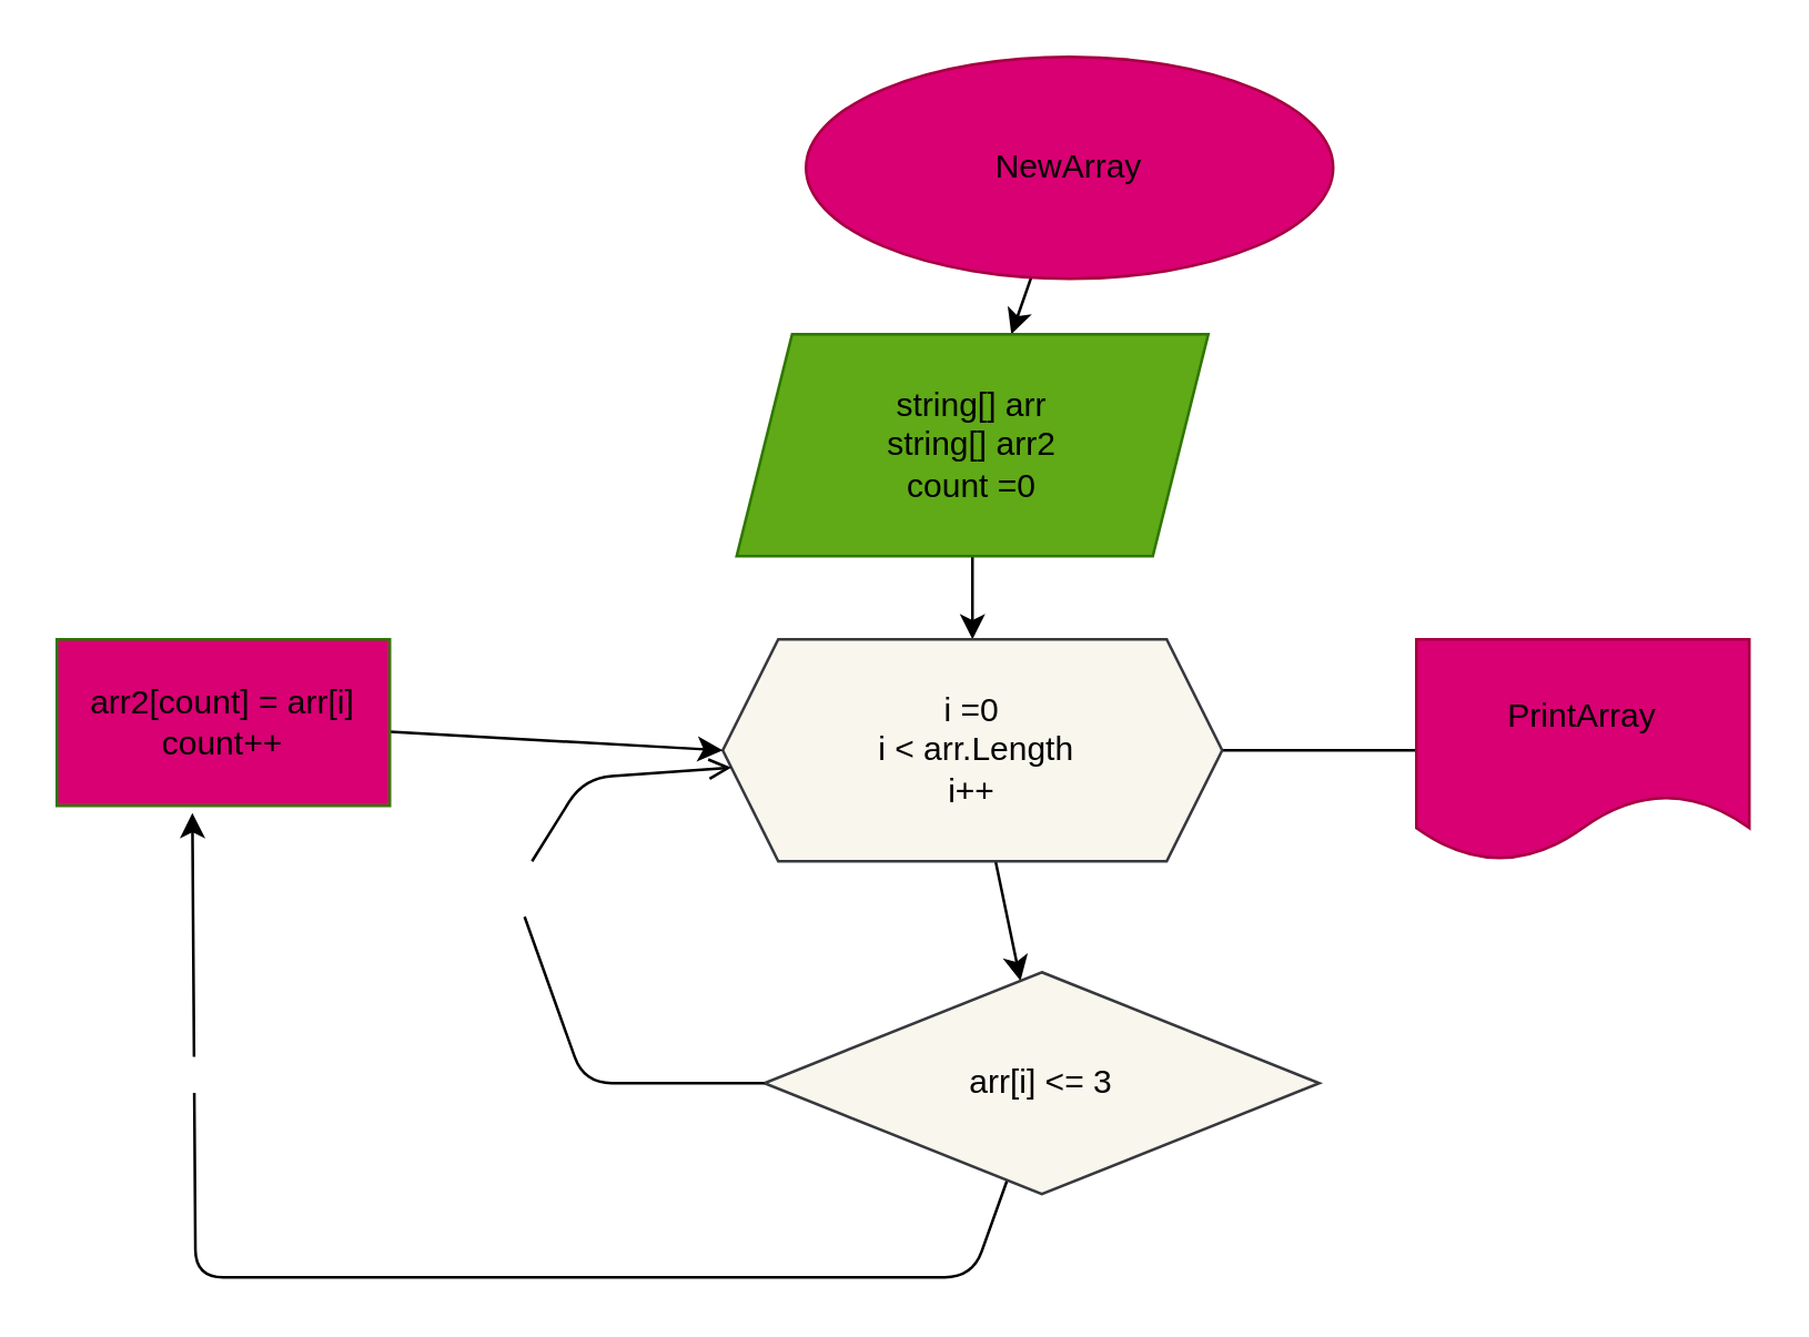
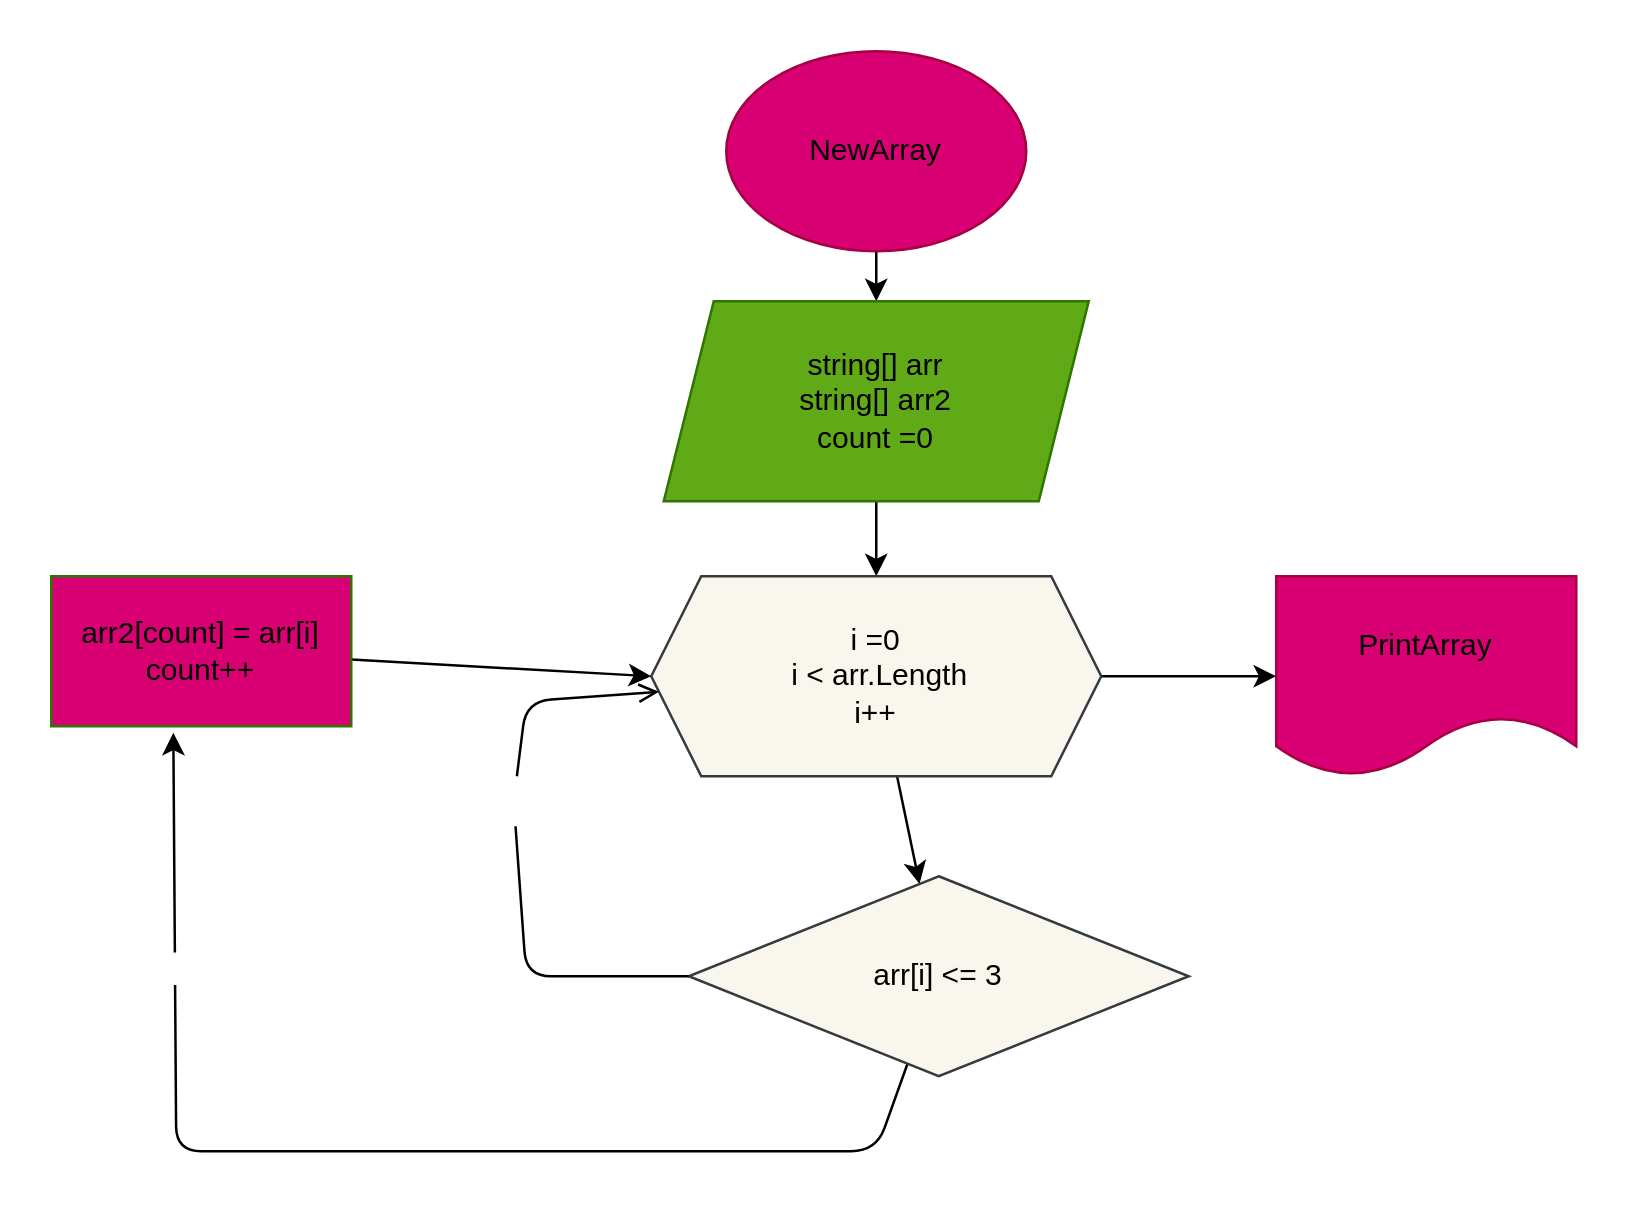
  <mxCell id="0" />
  <mxCell id="1" parent="0" />
  <mxCell id="2" style="edgeStyle=none;html=1;" edge="1" parent="1" source="3" target="5"><mxGeometry relative="1" as="geometry"><mxPoint x="350" y="160" as="targetPoint" /></mxGeometry></mxCell>
- <mxCell id="3" value="&lt;font color=&quot;#000000&quot;&gt;NewArray&lt;/font&gt;" style="ellipse;whiteSpace=wrap;html=1;fillColor=#d80073;fontColor=#ffffff;strokeColor=#A50040;" vertex="1" parent="1"><mxGeometry x="290" y="20" width="190" height="80" as="geometry" /></mxCell>
+ <mxCell id="3" value="&lt;font color=&quot;#000000&quot;&gt;NewArray&lt;/font&gt;" style="ellipse;whiteSpace=wrap;html=1;fillColor=#d80073;fontColor=#ffffff;strokeColor=#A50040;" vertex="1" parent="1"><mxGeometry x="290" y="20" width="120" height="80" as="geometry" /></mxCell>
  <mxCell id="4" style="edgeStyle=none;html=1;" edge="1" parent="1" source="5" target="8"><mxGeometry relative="1" as="geometry"><mxPoint x="350" y="280" as="targetPoint" /></mxGeometry></mxCell>
  <mxCell id="5" value="&lt;font color=&quot;#000000&quot;&gt;string[] arr&lt;br&gt;string[] arr2&lt;br&gt;count =0&lt;/font&gt;" style="shape=parallelogram;perimeter=parallelogramPerimeter;whiteSpace=wrap;html=1;fixedSize=1;fillColor=#60a917;fontColor=#ffffff;strokeColor=#2D7600;" vertex="1" parent="1"><mxGeometry x="265" y="120" width="170" height="80" as="geometry" /></mxCell>
  <mxCell id="6" style="edgeStyle=none;html=1;" edge="1" parent="1" source="8" target="12"><mxGeometry relative="1" as="geometry"><mxPoint x="350" y="340" as="targetPoint" /></mxGeometry></mxCell>
- <mxCell id="7" style="edgeStyle=none;html=1;fontColor=#000000;endArrow=none;" edge="1" parent="1" source="8" target="17"><mxGeometry relative="1" as="geometry"><mxPoint x="500" y="270" as="targetPoint" /></mxGeometry></mxCell>
+ <mxCell id="7" style="edgeStyle=none;html=1;fontColor=#000000;" edge="1" parent="1" source="8" target="17"><mxGeometry relative="1" as="geometry"><mxPoint x="500" y="270" as="targetPoint" /></mxGeometry></mxCell>
  <mxCell id="8" value="&lt;font color=&quot;#000000&quot;&gt;i =0&lt;br&gt;&amp;nbsp;i &amp;lt; arr.Length&lt;br&gt;i++&lt;/font&gt;" style="shape=hexagon;perimeter=hexagonPerimeter2;whiteSpace=wrap;html=1;fixedSize=1;fillColor=#f9f7ed;strokeColor=#36393d;" vertex="1" parent="1"><mxGeometry x="260" y="230" width="180" height="80" as="geometry" /></mxCell>
  <mxCell id="9" style="edgeStyle=none;html=1;fontColor=#000000;startArrow=none;endArrow=open;" edge="1" parent="1" source="13" target="8"><mxGeometry relative="1" as="geometry"><mxPoint x="200" y="280" as="targetPoint" /><Array as="points"><mxPoint x="210" y="280" /></Array></mxGeometry></mxCell>
  <mxCell id="10" style="edgeStyle=none;html=1;fontColor=#FFFFFF;entryX=0.407;entryY=1.043;entryDx=0;entryDy=0;entryPerimeter=0;" edge="1" parent="1" source="12" target="16"><mxGeometry relative="1" as="geometry"><mxPoint x="70" y="320" as="targetPoint" /><Array as="points"><mxPoint x="350" y="460" /><mxPoint x="70" y="460" /></Array></mxGeometry></mxCell>
  <mxCell id="11" value="Yes" style="edgeLabel;html=1;align=center;verticalAlign=middle;resizable=0;points=[];fontColor=#FFFFFF;" vertex="1" connectable="0" parent="10"><mxGeometry x="0.614" y="-4" relative="1" as="geometry"><mxPoint as="offset" /></mxGeometry></mxCell>
  <mxCell id="12" value="&lt;font color=&quot;#000000&quot;&gt;arr[i] &amp;lt;= 3&lt;/font&gt;" style="rhombus;whiteSpace=wrap;html=1;fillColor=#f9f7ed;strokeColor=#36393d;" vertex="1" parent="1"><mxGeometry x="275" y="350" width="200" height="80" as="geometry" /></mxCell>
- <mxCell id="13" value="&lt;font color=&quot;#ffffff&quot;&gt;No&lt;/font&gt;" style="text;html=1;align=center;verticalAlign=middle;resizable=0;points=[];autosize=1;strokeColor=none;fillColor=none;fontColor=#000000;" vertex="1" parent="1"><mxGeometry x="170" y="310" width="30" height="20" as="geometry" /></mxCell>
+ <mxCell id="13" value="&lt;font color=&quot;#ffffff&quot;&gt;No&lt;/font&gt;" style="text;html=1;align=center;verticalAlign=middle;resizable=0;points=[];autosize=1;strokeColor=none;fillColor=none;fontColor=#000000;" vertex="1" parent="1"><mxGeometry x="190" y="310" width="30" height="20" as="geometry" /></mxCell>
  <mxCell id="14" value="" style="edgeStyle=none;html=1;fontColor=#000000;endArrow=none;" edge="1" parent="1" source="12" target="13"><mxGeometry relative="1" as="geometry"><mxPoint x="263.103" y="276.207" as="targetPoint" /><mxPoint x="275" y="390" as="sourcePoint" /><Array as="points"><mxPoint x="210" y="390" /></Array></mxGeometry></mxCell>
  <mxCell id="15" style="edgeStyle=none;html=1;entryX=0;entryY=0.5;entryDx=0;entryDy=0;fontColor=#000000;" edge="1" parent="1" source="16" target="8"><mxGeometry relative="1" as="geometry" /></mxCell>
  <mxCell id="16" value="&lt;font color=&quot;#000000&quot;&gt;arr2[count] = arr[i]&lt;br&gt;count++&lt;/font&gt;" style="rounded=0;whiteSpace=wrap;html=1;fontColor=#ffffff;fillColor=#d80073;strokeColor=#2D7600;" vertex="1" parent="1"><mxGeometry x="20" y="230" width="120" height="60" as="geometry" /></mxCell>
  <mxCell id="17" value="&lt;font color=&quot;#000000&quot;&gt;PrintArray&lt;/font&gt;" style="shape=document;whiteSpace=wrap;html=1;boundedLbl=1;fontColor=#ffffff;fillColor=#d80073;strokeColor=#A50040;" vertex="1" parent="1"><mxGeometry x="510" y="230" width="120" height="80" as="geometry" /></mxCell>
